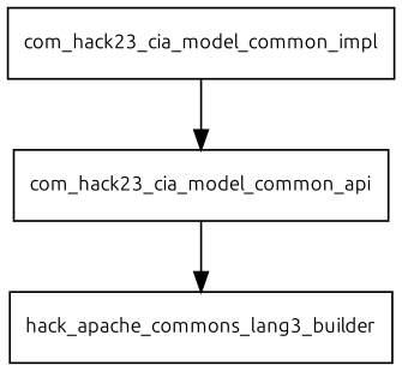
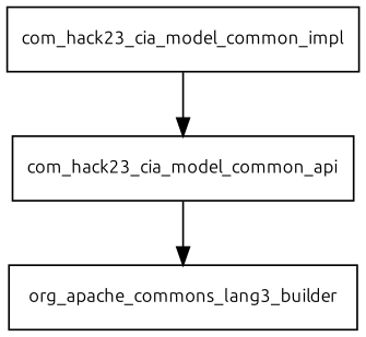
  digraph {
    fontname=Ubuntu
    node [fontname=Ubuntu fontsize=10.0 shape=box]
    edge [fontname=Ubuntu]
    com_hack23_cia_model_common_impl
    com_hack23_cia_model_common_api
-   org_apache_commons_lang3_builder [label=hack_apache_commons_lang3_builder]
+   org_apache_commons_lang3_builder
    com_hack23_cia_model_common_impl -> com_hack23_cia_model_common_api
    com_hack23_cia_model_common_api -> org_apache_commons_lang3_builder
  }
